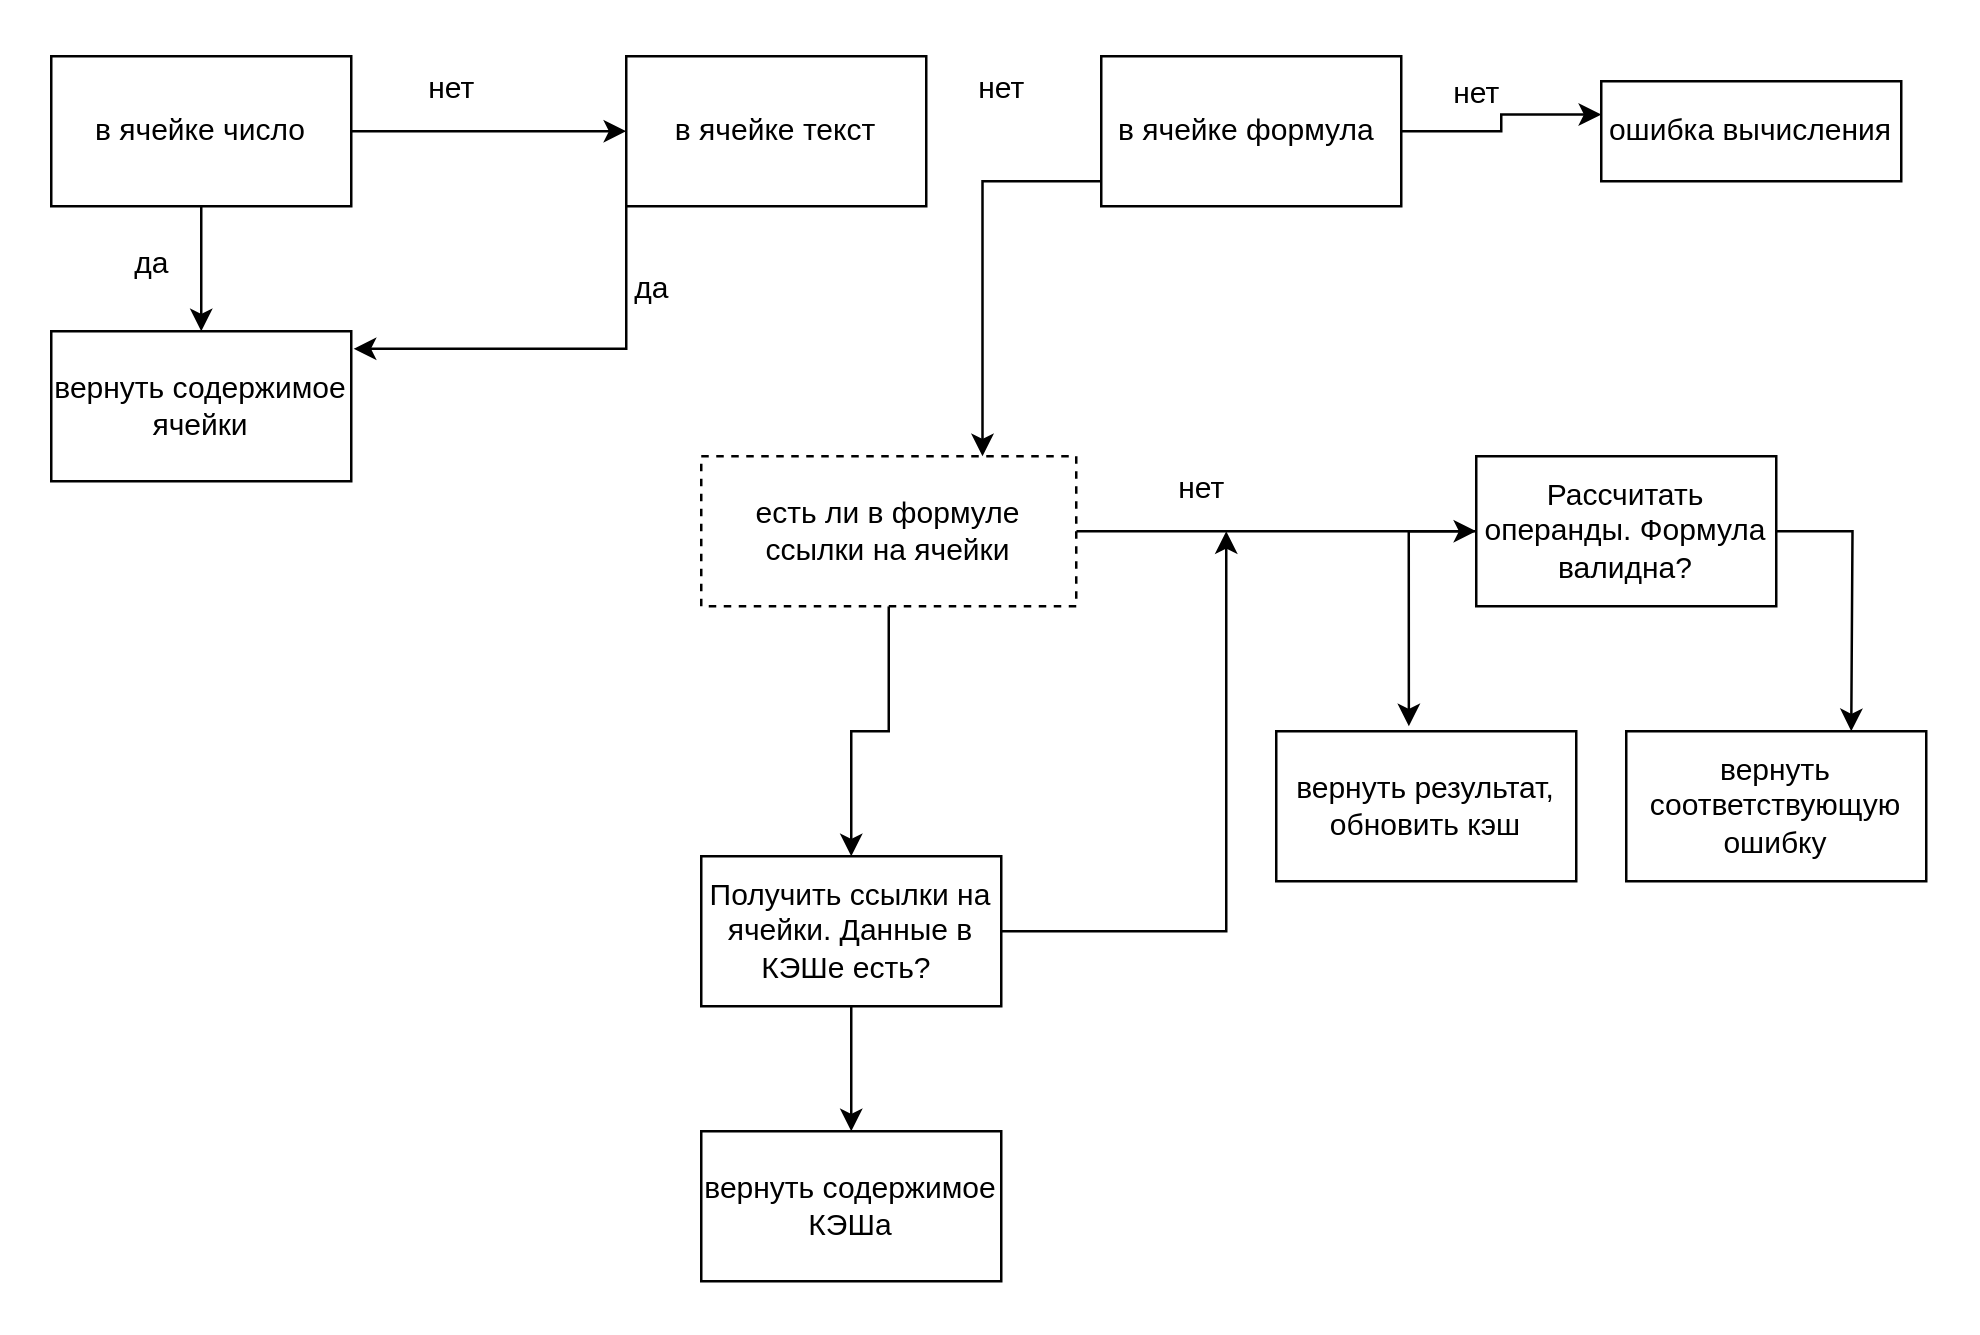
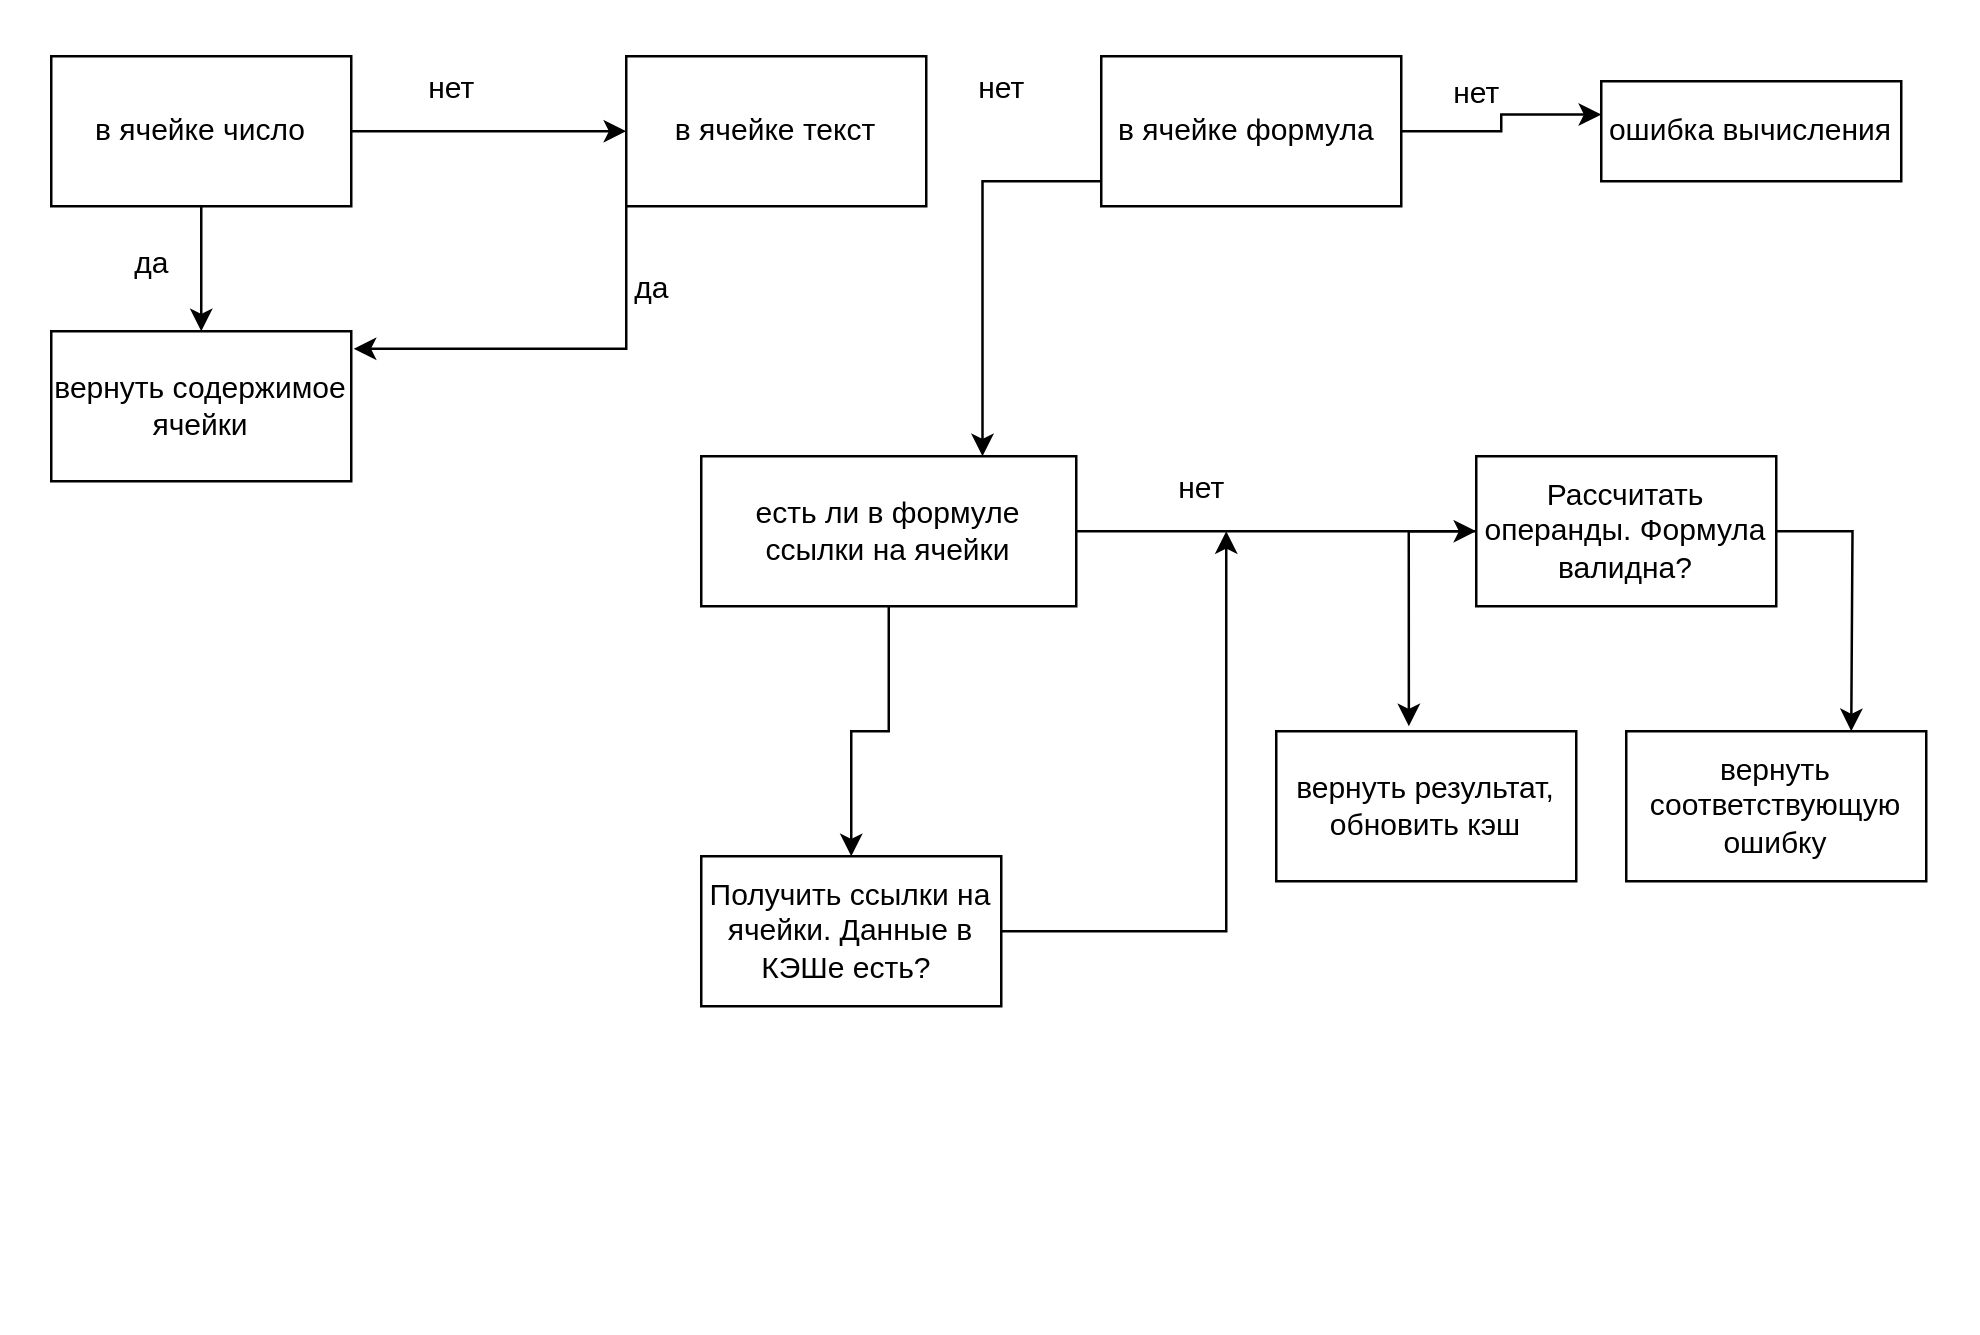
  <mxCell id="0" />
  <mxCell id="1" parent="0" />
- <mxCell id="2" style="edgeStyle=orthogonalEdgeStyle;rounded=0;orthogonalLoop=1;jettySize=auto;html=1;exitX=0.5;exitY=1;exitDx=0;exitDy=0;" edge="1" parent="1" source="4" target="9"><mxGeometry relative="1" as="geometry" /></mxCell>
  <mxCell id="3" style="edgeStyle=orthogonalEdgeStyle;rounded=0;orthogonalLoop=1;jettySize=auto;html=1;entryX=0.75;entryY=1.067;entryDx=0;entryDy=0;entryPerimeter=0;" edge="1" parent="1" source="4" target="29"><mxGeometry relative="1" as="geometry" /></mxCell>
  <mxCell id="4" value="Получить ссылки на ячейки. Данные в КЭШе есть?&amp;nbsp;" style="rounded=0;whiteSpace=wrap;html=1;" vertex="1" parent="1"><mxGeometry x="280" y="342" width="120" height="60" as="geometry" /></mxCell>
  <mxCell id="5" style="edgeStyle=orthogonalEdgeStyle;rounded=0;orthogonalLoop=1;jettySize=auto;html=1;" edge="1" parent="1" source="7" target="12"><mxGeometry relative="1" as="geometry" /></mxCell>
  <mxCell id="6" style="edgeStyle=orthogonalEdgeStyle;rounded=0;orthogonalLoop=1;jettySize=auto;html=1;entryX=0;entryY=0.5;entryDx=0;entryDy=0;" edge="1" parent="1" source="7" target="11"><mxGeometry relative="1" as="geometry" /></mxCell>
  <mxCell id="7" value="в ячейке число" style="rounded=0;whiteSpace=wrap;html=1;" vertex="1" parent="1"><mxGeometry x="20" y="22" width="120" height="60" as="geometry" /></mxCell>
  <mxCell id="8" value="вернуть соответствующую ошибку" style="rounded=0;whiteSpace=wrap;html=1;" vertex="1" parent="1"><mxGeometry x="650" y="292" width="120" height="60" as="geometry" /></mxCell>
- <mxCell id="9" value="вернуть содержимое КЭШа" style="rounded=0;whiteSpace=wrap;html=1;" vertex="1" parent="1"><mxGeometry x="280" y="452" width="120" height="60" as="geometry" /></mxCell>
  <mxCell id="10" style="edgeStyle=orthogonalEdgeStyle;rounded=0;orthogonalLoop=1;jettySize=auto;html=1;exitX=0;exitY=1;exitDx=0;exitDy=0;entryX=1.008;entryY=0.117;entryDx=0;entryDy=0;entryPerimeter=0;" edge="1" parent="1" source="11" target="12"><mxGeometry relative="1" as="geometry" /></mxCell>
  <mxCell id="11" value="в ячейке текст" style="rounded=0;whiteSpace=wrap;html=1;" vertex="1" parent="1"><mxGeometry x="250" y="22" width="120" height="60" as="geometry" /></mxCell>
  <mxCell id="12" value="вернуть содержимое ячейки" style="rounded=0;whiteSpace=wrap;html=1;" vertex="1" parent="1"><mxGeometry x="20" y="132" width="120" height="60" as="geometry" /></mxCell>
  <mxCell id="13" style="edgeStyle=orthogonalEdgeStyle;rounded=0;orthogonalLoop=1;jettySize=auto;html=1;" edge="1" parent="1" source="15"><mxGeometry relative="1" as="geometry"><mxPoint x="590" y="212" as="targetPoint" /></mxGeometry></mxCell>
  <mxCell id="14" style="edgeStyle=orthogonalEdgeStyle;rounded=0;orthogonalLoop=1;jettySize=auto;html=1;" edge="1" parent="1" source="15" target="4"><mxGeometry relative="1" as="geometry" /></mxCell>
- <mxCell id="15" value="есть ли в формуле ссылки на ячейки" style="rounded=0;whiteSpace=wrap;html=1;dashed=1;" vertex="1" parent="1"><mxGeometry x="280" y="182" width="150" height="60" as="geometry" /></mxCell>
+ <mxCell id="15" value="есть ли в формуле ссылки на ячейки" style="rounded=0;whiteSpace=wrap;html=1;" vertex="1" parent="1"><mxGeometry x="280" y="182" width="150" height="60" as="geometry" /></mxCell>
  <mxCell id="16" style="edgeStyle=orthogonalEdgeStyle;rounded=0;orthogonalLoop=1;jettySize=auto;html=1;exitX=1;exitY=0.5;exitDx=0;exitDy=0;entryX=0;entryY=0.333;entryDx=0;entryDy=0;entryPerimeter=0;" edge="1" parent="1" source="18" target="20"><mxGeometry relative="1" as="geometry" /></mxCell>
  <mxCell id="17" style="edgeStyle=orthogonalEdgeStyle;rounded=0;orthogonalLoop=1;jettySize=auto;html=1;entryX=0.75;entryY=0;entryDx=0;entryDy=0;" edge="1" parent="1" source="18" target="15"><mxGeometry relative="1" as="geometry"><Array as="points"><mxPoint x="393" y="72" /></Array></mxGeometry></mxCell>
  <mxCell id="18" value="в ячейке формула&amp;nbsp;" style="rounded=0;whiteSpace=wrap;html=1;" vertex="1" parent="1"><mxGeometry x="440" y="22" width="120" height="60" as="geometry" /></mxCell>
  <mxCell id="19" value="вернуть результат, обновить кэш" style="rounded=0;whiteSpace=wrap;html=1;" vertex="1" parent="1"><mxGeometry x="510" y="292" width="120" height="60" as="geometry" /></mxCell>
  <mxCell id="20" value="ошибка вычисления" style="rounded=0;whiteSpace=wrap;html=1;" vertex="1" parent="1"><mxGeometry x="640" y="32" width="120" height="40" as="geometry" /></mxCell>
  <mxCell id="21" style="edgeStyle=orthogonalEdgeStyle;rounded=0;orthogonalLoop=1;jettySize=auto;html=1;exitX=0;exitY=0.5;exitDx=0;exitDy=0;entryX=0.442;entryY=-0.033;entryDx=0;entryDy=0;entryPerimeter=0;" edge="1" parent="1" source="23" target="19"><mxGeometry relative="1" as="geometry"><mxPoint x="560" y="282" as="targetPoint" /></mxGeometry></mxCell>
  <mxCell id="22" style="edgeStyle=orthogonalEdgeStyle;rounded=0;orthogonalLoop=1;jettySize=auto;html=1;" edge="1" parent="1" source="23"><mxGeometry relative="1" as="geometry"><mxPoint x="740" y="292" as="targetPoint" /></mxGeometry></mxCell>
  <mxCell id="23" value="Рассчитать операнды. Формула валидна?" style="rounded=0;whiteSpace=wrap;html=1;" vertex="1" parent="1"><mxGeometry x="590" y="182" width="120" height="60" as="geometry" /></mxCell>
  <mxCell id="24" value="нет" style="text;html=1;align=center;verticalAlign=middle;resizable=0;points=[];autosize=1;strokeColor=none;fillColor=none;" vertex="1" parent="1"><mxGeometry x="160" y="20" width="40" height="30" as="geometry" /></mxCell>
  <mxCell id="25" value="нет" style="text;html=1;align=center;verticalAlign=middle;resizable=0;points=[];autosize=1;strokeColor=none;fillColor=none;" vertex="1" parent="1"><mxGeometry x="380" y="20" width="40" height="30" as="geometry" /></mxCell>
  <mxCell id="26" value="нет" style="text;html=1;align=center;verticalAlign=middle;resizable=0;points=[];autosize=1;strokeColor=none;fillColor=none;" vertex="1" parent="1"><mxGeometry x="570" y="22" width="40" height="30" as="geometry" /></mxCell>
  <mxCell id="27" value="да" style="text;html=1;align=center;verticalAlign=middle;resizable=0;points=[];autosize=1;strokeColor=none;fillColor=none;" vertex="1" parent="1"><mxGeometry x="40" y="90" width="40" height="30" as="geometry" /></mxCell>
  <mxCell id="28" value="да" style="text;html=1;align=center;verticalAlign=middle;resizable=0;points=[];autosize=1;strokeColor=none;fillColor=none;" vertex="1" parent="1"><mxGeometry x="240" y="100" width="40" height="30" as="geometry" /></mxCell>
  <mxCell id="29" value="нет" style="text;html=1;align=center;verticalAlign=middle;resizable=0;points=[];autosize=1;strokeColor=none;fillColor=none;" vertex="1" parent="1"><mxGeometry x="460" y="180" width="40" height="30" as="geometry" /></mxCell>
